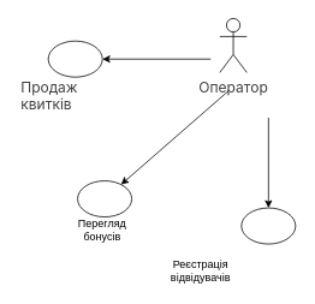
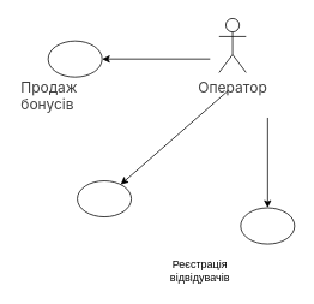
  <mxCell id="0" />
  <mxCell id="1" parent="0" />
  <mxCell id="2" value="&lt;div style=&quot;text-align: left;&quot;&gt;&lt;font face=&quot;DeepSeek-CJK-patch, Inter, system-ui, -apple-system, BlinkMacSystemFont, Segoe UI, Roboto, Noto Sans, Ubuntu, Cantarell, Helvetica Neue, Oxygen, Open Sans, sans-serif&quot; color=&quot;#404040&quot;&gt;&lt;span style=&quot;font-size: 16.002px; text-wrap-mode: wrap;&quot;&gt;Оператор&lt;/span&gt;&lt;/font&gt;&lt;/div&gt;" style="shape=umlActor;verticalLabelPosition=bottom;verticalAlign=top;html=1;outlineConnect=0;" vertex="1" parent="1"><mxGeometry x="243" y="20" width="30" height="60" as="geometry" /></mxCell>
  <mxCell id="3" value="" style="ellipse;whiteSpace=wrap;html=1;" vertex="1" parent="1"><mxGeometry x="53" y="45" width="60" height="40" as="geometry" /></mxCell>
  <mxCell id="4" value="" style="ellipse;whiteSpace=wrap;html=1;" vertex="1" parent="1"><mxGeometry x="85.5" y="200" width="60" height="40" as="geometry" /></mxCell>
  <mxCell id="5" value="" style="ellipse;whiteSpace=wrap;html=1;" vertex="1" parent="1"><mxGeometry x="267" y="230" width="60" height="40" as="geometry" /></mxCell>
- <mxCell id="6" value="&lt;span style=&quot;color: rgb(64, 64, 64); font-family: DeepSeek-CJK-patch, Inter, system-ui, -apple-system, BlinkMacSystemFont, &amp;quot;Segoe UI&amp;quot;, Roboto, &amp;quot;Noto Sans&amp;quot;, Ubuntu, Cantarell, &amp;quot;Helvetica Neue&amp;quot;, Oxygen, &amp;quot;Open Sans&amp;quot;, sans-serif; font-size: 16.002px; font-style: normal; font-variant-ligatures: normal; font-variant-caps: normal; font-weight: 400; letter-spacing: normal; orphans: 2; text-align: left; text-indent: 0px; text-transform: none; widows: 2; word-spacing: 0px; -webkit-text-stroke-width: 0px; white-space: normal; text-decoration-thickness: initial; text-decoration-style: initial; text-decoration-color: initial; display: inline !important; float: none;&quot;&gt;Продаж квитків&lt;/span&gt;" style="text;whiteSpace=wrap;html=1;" vertex="1" parent="1"><mxGeometry x="20.5" y="80" width="125" height="40" as="geometry" /></mxCell>
+ <mxCell id="6" value="&lt;span style=&quot;color: rgb(64, 64, 64); font-family: DeepSeek-CJK-patch, Inter, system-ui, -apple-system, BlinkMacSystemFont, &amp;quot;Segoe UI&amp;quot;, Roboto, &amp;quot;Noto Sans&amp;quot;, Ubuntu, Cantarell, &amp;quot;Helvetica Neue&amp;quot;, Oxygen, &amp;quot;Open Sans&amp;quot;, sans-serif; font-size: 16.002px; font-style: normal; font-variant-ligatures: normal; font-variant-caps: normal; font-weight: 400; letter-spacing: normal; orphans: 2; text-align: left; text-indent: 0px; text-transform: none; widows: 2; word-spacing: 0px; -webkit-text-stroke-width: 0px; white-space: normal; text-decoration-thickness: initial; text-decoration-style: initial; text-decoration-color: initial; display: inline !important; float: none;&quot;&gt;Продаж бонусів&lt;/span&gt;" style="text;whiteSpace=wrap;html=1;" vertex="1" parent="1"><mxGeometry x="20.5" y="80" width="125" height="40" as="geometry" /></mxCell>
  <mxCell id="7" value="" style="endArrow=classic;html=1;rounded=0;entryX=1;entryY=0.5;entryDx=0;entryDy=0;" edge="1" parent="1" target="3"><mxGeometry width="50" height="50" relative="1" as="geometry"><mxPoint x="233" y="65" as="sourcePoint" /><mxPoint x="133" y="60" as="targetPoint" /></mxGeometry></mxCell>
  <mxCell id="8" value="" style="endArrow=classic;html=1;rounded=0;" edge="1" parent="1" target="4"><mxGeometry width="50" height="50" relative="1" as="geometry"><mxPoint x="253" y="100" as="sourcePoint" /><mxPoint x="123" y="240" as="targetPoint" /></mxGeometry></mxCell>
- <mxCell id="9" value="Перегляд бонусів" style="text;html=1;align=center;verticalAlign=middle;whiteSpace=wrap;rounded=0;" vertex="1" parent="1"><mxGeometry x="83" y="240" width="60" height="30" as="geometry" /></mxCell>
  <mxCell id="10" value="" style="endArrow=classic;html=1;rounded=0;entryX=0.5;entryY=0;entryDx=0;entryDy=0;" edge="1" parent="1" target="5"><mxGeometry width="50" height="50" relative="1" as="geometry"><mxPoint x="297" y="130" as="sourcePoint" /><mxPoint x="403" y="180" as="targetPoint" /></mxGeometry></mxCell>
  <mxCell id="11" value="Реєстрація відвідувачів" style="text;html=1;align=center;verticalAlign=middle;whiteSpace=wrap;rounded=0;" vertex="1" parent="1"><mxGeometry x="192" y="285" width="60" height="30" as="geometry" /></mxCell>
